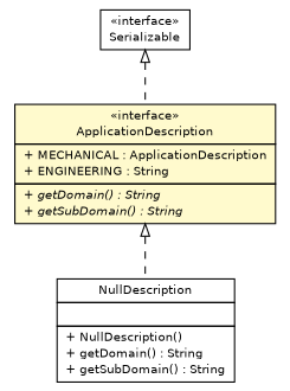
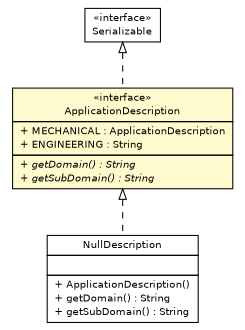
  digraph {
    nodesep=0.25
    ranksep=0.5
    node [fontcolor=black fontname=Helvetica fontsize=10.0 shape=plaintext]
    edge [arrowtail=empty dir=back fontname=Helvetica fontsize=10 headport=p labelfontname=Helvetica labelfontsize=10 style=dashed tailport=p]
-   n1 [label=<<table title="sorcer.core.context.NullDescription" border="0" cellborder="1" cellspacing="0" cellpadding="2" port="p" href="./NullDescription.html"> 		<tr><td><table border="0" cellspacing="0" cellpadding="1"> <tr><td align="center" balign="center"> NullDescription </td></tr> 		</table></td></tr> 		<tr><td><table border="0" cellspacing="0" cellpadding="1"> <tr><td align="left" balign="left">  </td></tr> 		</table></td></tr> 		<tr><td><table border="0" cellspacing="0" cellpadding="1"> <tr><td align="left" balign="left"> + NullDescription() </td></tr> <tr><td align="left" balign="left"> + getDomain() : String </td></tr> <tr><td align="left" balign="left"> + getSubDomain() : String </td></tr> 		</table></td></tr> 		</table>>]
+   n1 [label=<<table title="sorcer.core.context.NullDescription" border="0" cellborder="1" cellspacing="0" cellpadding="2" port="p" href="./NullDescription.html"> 		<tr><td><table border="0" cellspacing="0" cellpadding="1"> <tr><td align="center" balign="center"> NullDescription </td></tr> 		</table></td></tr> 		<tr><td><table border="0" cellspacing="0" cellpadding="1"> <tr><td align="left" balign="left">  </td></tr> 		</table></td></tr> 		<tr><td><table border="0" cellspacing="0" cellpadding="1"> <tr><td align="left" balign="left"> + ApplicationDescription() </td></tr> <tr><td align="left" balign="left"> + getDomain() : String </td></tr> <tr><td align="left" balign="left"> + getSubDomain() : String </td></tr> 		</table></td></tr> 		</table>>]
    n2 [label=<<table title="sorcer.core.context.ApplicationDescription" border="0" cellborder="1" cellspacing="0" cellpadding="2" port="p" bgcolor="lemonChiffon" href="./ApplicationDescription.html"> 		<tr><td><table border="0" cellspacing="0" cellpadding="1"> <tr><td align="center" balign="center"> &#171;interface&#187; </td></tr> <tr><td align="center" balign="center"> ApplicationDescription </td></tr> 		</table></td></tr> 		<tr><td><table border="0" cellspacing="0" cellpadding="1"> <tr><td align="left" balign="left"> + MECHANICAL : ApplicationDescription </td></tr> <tr><td align="left" balign="left"> + ENGINEERING : String </td></tr> 		</table></td></tr> 		<tr><td><table border="0" cellspacing="0" cellpadding="1"> <tr><td align="left" balign="left"><font face="Helvetica-Oblique" point-size="10.0"> + getDomain() : String </font></td></tr> <tr><td align="left" balign="left"><font face="Helvetica-Oblique" point-size="10.0"> + getSubDomain() : String </font></td></tr> 		</table></td></tr> 		</table>>]
    n3 [label=<<table title="java.io.Serializable" border="0" cellborder="1" cellspacing="0" cellpadding="2" port="p" href="http://docs.oracle.com/javase/7/docs/api/java/io/Serializable.html"> 		<tr><td><table border="0" cellspacing="0" cellpadding="1"> <tr><td align="center" balign="center"> &#171;interface&#187; </td></tr> <tr><td align="center" balign="center"> Serializable </td></tr> 		</table></td></tr> 		</table>>]
    n2 -> n1
    n3 -> n2
  }
